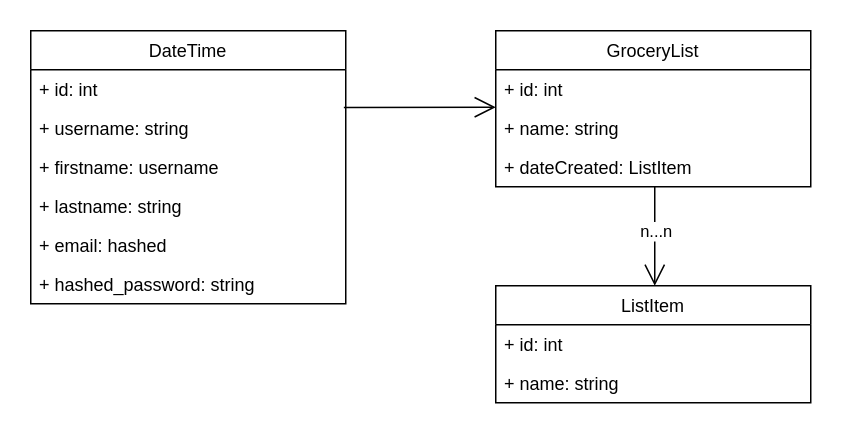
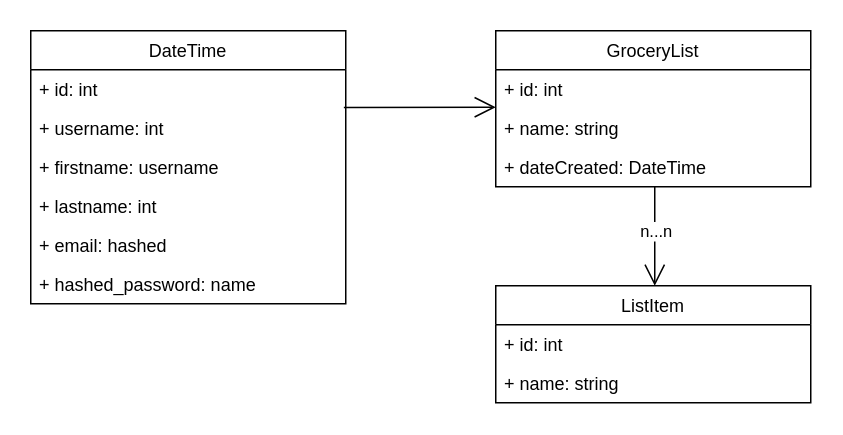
  <mxCell id="0" />
  <mxCell id="1" parent="0" />
  <mxCell id="2" value="DateTime" style="swimlane;fontStyle=0;childLayout=stackLayout;horizontal=1;startSize=26;fillColor=none;horizontalStack=0;resizeParent=1;resizeParentMax=0;resizeLast=0;collapsible=1;marginBottom=0;" parent="1" vertex="1"><mxGeometry x="20" y="20" width="210" height="182" as="geometry" /></mxCell>
  <mxCell id="3" value="+ id: int" style="text;strokeColor=none;fillColor=none;align=left;verticalAlign=top;spacingLeft=4;spacingRight=4;overflow=hidden;rotatable=0;points=[[0,0.5],[1,0.5]];portConstraint=eastwest;" parent="2" vertex="1"><mxGeometry y="26" width="210" height="26" as="geometry" /></mxCell>
- <mxCell id="4" value="+ username: string" style="text;strokeColor=none;fillColor=none;align=left;verticalAlign=top;spacingLeft=4;spacingRight=4;overflow=hidden;rotatable=0;points=[[0,0.5],[1,0.5]];portConstraint=eastwest;" parent="2" vertex="1"><mxGeometry y="52" width="210" height="26" as="geometry" /></mxCell>
+ <mxCell id="4" value="+ username: int" style="text;strokeColor=none;fillColor=none;align=left;verticalAlign=top;spacingLeft=4;spacingRight=4;overflow=hidden;rotatable=0;points=[[0,0.5],[1,0.5]];portConstraint=eastwest;" parent="2" vertex="1"><mxGeometry y="52" width="210" height="26" as="geometry" /></mxCell>
  <mxCell id="5" value="+ firstname: username" style="text;strokeColor=none;fillColor=none;align=left;verticalAlign=top;spacingLeft=4;spacingRight=4;overflow=hidden;rotatable=0;points=[[0,0.5],[1,0.5]];portConstraint=eastwest;" vertex="1" parent="2"><mxGeometry y="78" width="210" height="26" as="geometry" /></mxCell>
- <mxCell id="6" value="+ lastname: string" style="text;strokeColor=none;fillColor=none;align=left;verticalAlign=top;spacingLeft=4;spacingRight=4;overflow=hidden;rotatable=0;points=[[0,0.5],[1,0.5]];portConstraint=eastwest;" vertex="1" parent="2"><mxGeometry y="104" width="210" height="26" as="geometry" /></mxCell>
+ <mxCell id="6" value="+ lastname: int" style="text;strokeColor=none;fillColor=none;align=left;verticalAlign=top;spacingLeft=4;spacingRight=4;overflow=hidden;rotatable=0;points=[[0,0.5],[1,0.5]];portConstraint=eastwest;" vertex="1" parent="2"><mxGeometry y="104" width="210" height="26" as="geometry" /></mxCell>
  <mxCell id="7" value="+ email: hashed" style="text;strokeColor=none;fillColor=none;align=left;verticalAlign=top;spacingLeft=4;spacingRight=4;overflow=hidden;rotatable=0;points=[[0,0.5],[1,0.5]];portConstraint=eastwest;" vertex="1" parent="2"><mxGeometry y="130" width="210" height="26" as="geometry" /></mxCell>
- <mxCell id="8" value="+ hashed_password: string" style="text;strokeColor=none;fillColor=none;align=left;verticalAlign=top;spacingLeft=4;spacingRight=4;overflow=hidden;rotatable=0;points=[[0,0.5],[1,0.5]];portConstraint=eastwest;" parent="2" vertex="1"><mxGeometry y="156" width="210" height="26" as="geometry" /></mxCell>
+ <mxCell id="8" value="+ hashed_password: name" style="text;strokeColor=none;fillColor=none;align=left;verticalAlign=top;spacingLeft=4;spacingRight=4;overflow=hidden;rotatable=0;points=[[0,0.5],[1,0.5]];portConstraint=eastwest;" parent="2" vertex="1"><mxGeometry y="156" width="210" height="26" as="geometry" /></mxCell>
  <mxCell id="9" value="GroceryList" style="swimlane;fontStyle=0;childLayout=stackLayout;horizontal=1;startSize=26;fillColor=none;horizontalStack=0;resizeParent=1;resizeParentMax=0;resizeLast=0;collapsible=1;marginBottom=0;" parent="1" vertex="1"><mxGeometry x="330" y="20" width="210" height="104" as="geometry" /></mxCell>
  <mxCell id="10" value="+ id: int" style="text;strokeColor=none;fillColor=none;align=left;verticalAlign=top;spacingLeft=4;spacingRight=4;overflow=hidden;rotatable=0;points=[[0,0.5],[1,0.5]];portConstraint=eastwest;" parent="9" vertex="1"><mxGeometry y="26" width="210" height="26" as="geometry" /></mxCell>
  <mxCell id="11" value="+ name: string" style="text;strokeColor=none;fillColor=none;align=left;verticalAlign=top;spacingLeft=4;spacingRight=4;overflow=hidden;rotatable=0;points=[[0,0.5],[1,0.5]];portConstraint=eastwest;" parent="9" vertex="1"><mxGeometry y="52" width="210" height="26" as="geometry" /></mxCell>
- <mxCell id="12" value="+ dateCreated: ListItem" style="text;strokeColor=none;fillColor=none;align=left;verticalAlign=top;spacingLeft=4;spacingRight=4;overflow=hidden;rotatable=0;points=[[0,0.5],[1,0.5]];portConstraint=eastwest;" parent="9" vertex="1"><mxGeometry y="78" width="210" height="26" as="geometry" /></mxCell>
+ <mxCell id="12" value="+ dateCreated: DateTime" style="text;strokeColor=none;fillColor=none;align=left;verticalAlign=top;spacingLeft=4;spacingRight=4;overflow=hidden;rotatable=0;points=[[0,0.5],[1,0.5]];portConstraint=eastwest;" parent="9" vertex="1"><mxGeometry y="78" width="210" height="26" as="geometry" /></mxCell>
  <mxCell id="13" value="" style="endArrow=open;endFill=1;endSize=12;html=1;rounded=0;exitX=0.994;exitY=-0.031;exitDx=0;exitDy=0;exitPerimeter=0;align=center;" parent="1" source="4" edge="1"><mxGeometry width="160" relative="1" as="geometry"><mxPoint x="230" y="30" as="sourcePoint" /><mxPoint x="330" y="71" as="targetPoint" /></mxGeometry></mxCell>
  <mxCell id="14" value="ListItem" style="swimlane;fontStyle=0;childLayout=stackLayout;horizontal=1;startSize=26;fillColor=none;horizontalStack=0;resizeParent=1;resizeParentMax=0;resizeLast=0;collapsible=1;marginBottom=0;" parent="1" vertex="1"><mxGeometry x="330" y="190" width="210" height="78" as="geometry" /></mxCell>
  <mxCell id="15" value="+ id: int" style="text;strokeColor=none;fillColor=none;align=left;verticalAlign=top;spacingLeft=4;spacingRight=4;overflow=hidden;rotatable=0;points=[[0,0.5],[1,0.5]];portConstraint=eastwest;" parent="14" vertex="1"><mxGeometry y="26" width="210" height="26" as="geometry" /></mxCell>
  <mxCell id="16" value="+ name: string" style="text;strokeColor=none;fillColor=none;align=left;verticalAlign=top;spacingLeft=4;spacingRight=4;overflow=hidden;rotatable=0;points=[[0,0.5],[1,0.5]];portConstraint=eastwest;" parent="14" vertex="1"><mxGeometry y="52" width="210" height="26" as="geometry" /></mxCell>
  <mxCell id="17" value="" style="endArrow=open;endFill=1;endSize=12;html=1;rounded=0;align=center;entryX=0.5;entryY=0;entryDx=0;entryDy=0;exitX=0.5;exitY=1;exitDx=0;exitDy=0;" parent="1" edge="1"><mxGeometry width="160" relative="1" as="geometry"><mxPoint x="436" y="124" as="sourcePoint" /><mxPoint x="436" y="190" as="targetPoint" /></mxGeometry></mxCell>
  <mxCell id="18" value="n...n" style="edgeLabel;html=1;align=center;verticalAlign=middle;resizable=0;points=[];" parent="17" vertex="1" connectable="0"><mxGeometry x="-0.126" relative="1" as="geometry"><mxPoint as="offset" /></mxGeometry></mxCell>
